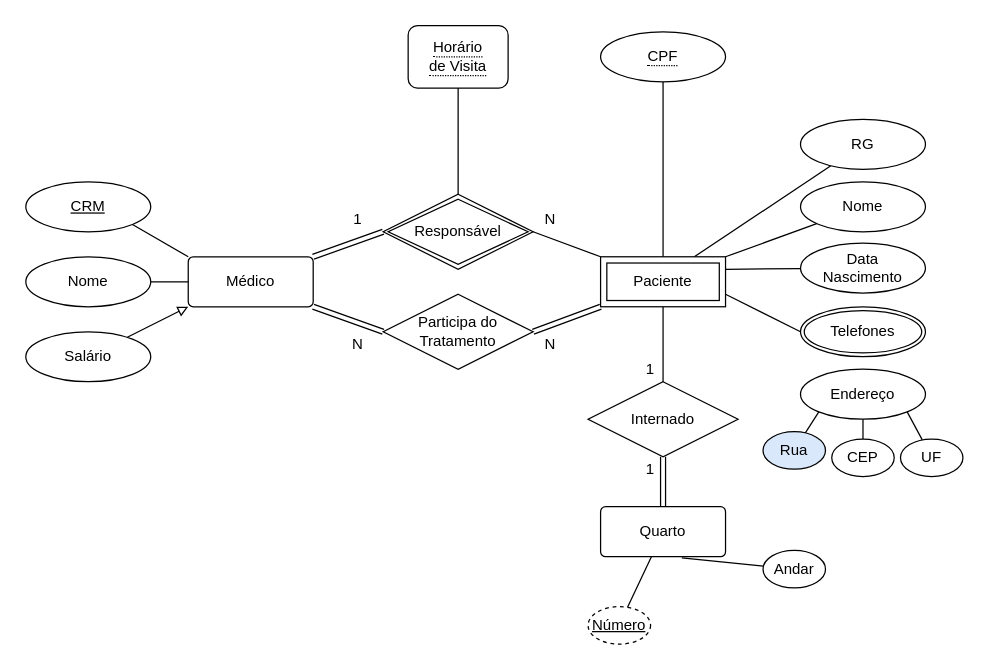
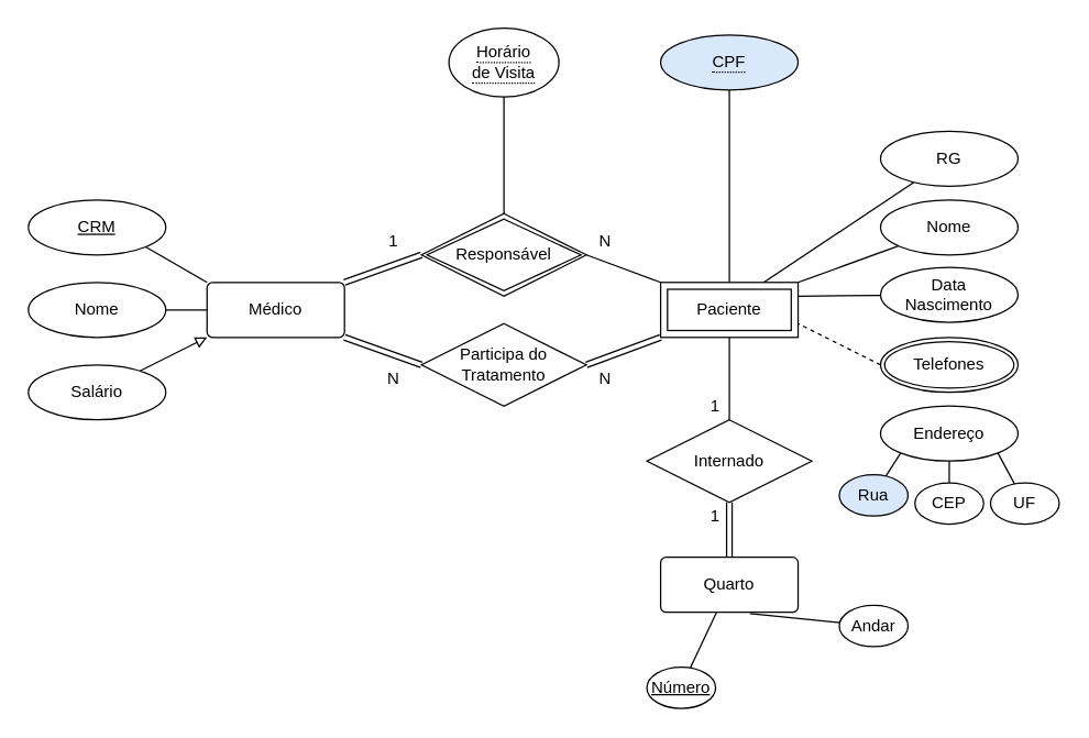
  <mxCell id="0" />
  <mxCell id="1" parent="0" />
  <mxCell id="2" value="Médico" style="rounded=1;arcSize=10;whiteSpace=wrap;html=1;align=center;" parent="1" vertex="1"><mxGeometry x="150" y="205" width="100" height="40" as="geometry" /></mxCell>
  <mxCell id="3" style="rounded=0;orthogonalLoop=1;jettySize=auto;html=1;entryX=0;entryY=0;entryDx=0;entryDy=0;endArrow=none;endFill=0;exitX=1;exitY=1;exitDx=0;exitDy=0;" parent="1" source="6" target="2" edge="1"><mxGeometry relative="1" as="geometry" /></mxCell>
  <mxCell id="4" style="edgeStyle=none;rounded=0;orthogonalLoop=1;jettySize=auto;html=1;entryX=0;entryY=0.5;entryDx=0;entryDy=0;endArrow=none;endFill=0;" parent="1" source="7" target="2" edge="1"><mxGeometry relative="1" as="geometry" /></mxCell>
  <mxCell id="5" style="edgeStyle=none;rounded=0;orthogonalLoop=1;jettySize=auto;html=1;entryX=0;entryY=1;entryDx=0;entryDy=0;endArrow=block;endFill=0;" parent="1" source="8" target="2" edge="1"><mxGeometry relative="1" as="geometry" /></mxCell>
  <mxCell id="6" value="CRM" style="ellipse;whiteSpace=wrap;html=1;align=center;fontStyle=4;" parent="1" vertex="1"><mxGeometry x="20" y="145" width="100" height="40" as="geometry" /></mxCell>
  <mxCell id="7" value="Nome" style="ellipse;whiteSpace=wrap;html=1;align=center;fontStyle=0;" parent="1" vertex="1"><mxGeometry x="20" y="205" width="100" height="40" as="geometry" /></mxCell>
  <mxCell id="8" value="Salário" style="ellipse;whiteSpace=wrap;html=1;align=center;fontStyle=0;" parent="1" vertex="1"><mxGeometry x="20" y="265" width="100" height="40" as="geometry" /></mxCell>
  <mxCell id="9" style="edgeStyle=none;rounded=0;orthogonalLoop=1;jettySize=auto;html=1;entryX=0.5;entryY=0;entryDx=0;entryDy=0;endArrow=none;endFill=0;shape=link;" parent="1" source="30" target="26" edge="1"><mxGeometry relative="1" as="geometry" /></mxCell>
  <mxCell id="10" style="edgeStyle=none;rounded=0;orthogonalLoop=1;jettySize=auto;html=1;entryX=0.5;entryY=0;entryDx=0;entryDy=0;endArrow=none;endFill=0;exitX=0.5;exitY=1;exitDx=0;exitDy=0;" parent="1" source="35" target="32" edge="1"><mxGeometry relative="1" as="geometry"><mxPoint x="507.774" y="44.969" as="sourcePoint" /><mxPoint x="530" y="205" as="targetPoint" /></mxGeometry></mxCell>
  <mxCell id="11" value="Endereço" style="ellipse;whiteSpace=wrap;html=1;align=center;" parent="1" vertex="1"><mxGeometry x="640" y="295" width="100" height="40" as="geometry" /></mxCell>
- <mxCell id="12" style="edgeStyle=none;rounded=0;orthogonalLoop=1;jettySize=auto;html=1;endArrow=none;endFill=0;exitX=0;exitY=0.5;exitDx=0;exitDy=0;entryX=1;entryY=0.75;entryDx=0;entryDy=0;" parent="1" source="19" target="32" edge="1"><mxGeometry relative="1" as="geometry"><mxPoint x="635.279" y="246.056" as="sourcePoint" /><mxPoint x="580" y="235" as="targetPoint" /></mxGeometry></mxCell>
+ <mxCell id="12" style="edgeStyle=none;rounded=0;orthogonalLoop=1;jettySize=auto;html=1;endArrow=none;endFill=0;exitX=0;exitY=0.5;exitDx=0;exitDy=0;entryX=1;entryY=0.75;entryDx=0;entryDy=0;dashed=1;" parent="1" source="19" target="32" edge="1"><mxGeometry relative="1" as="geometry"><mxPoint x="635.279" y="246.056" as="sourcePoint" /><mxPoint x="580" y="235" as="targetPoint" /></mxGeometry></mxCell>
  <mxCell id="13" style="edgeStyle=none;rounded=0;orthogonalLoop=1;jettySize=auto;html=1;entryX=0.75;entryY=0;entryDx=0;entryDy=0;endArrow=none;endFill=0;" parent="1" source="14" target="32" edge="1"><mxGeometry relative="1" as="geometry"><mxPoint x="555" y="205" as="targetPoint" /></mxGeometry></mxCell>
  <mxCell id="14" value="RG" style="ellipse;whiteSpace=wrap;html=1;align=center;" parent="1" vertex="1"><mxGeometry x="640" y="95" width="100" height="40" as="geometry" /></mxCell>
  <mxCell id="15" style="edgeStyle=none;rounded=0;orthogonalLoop=1;jettySize=auto;html=1;endArrow=none;endFill=0;entryX=1;entryY=0;entryDx=0;entryDy=0;" parent="1" source="16" target="32" edge="1"><mxGeometry relative="1" as="geometry"><mxPoint x="580" y="205" as="targetPoint" /></mxGeometry></mxCell>
  <mxCell id="16" value="Nome" style="ellipse;whiteSpace=wrap;html=1;align=center;" parent="1" vertex="1"><mxGeometry x="640" y="145" width="100" height="40" as="geometry" /></mxCell>
  <mxCell id="17" style="edgeStyle=none;rounded=0;orthogonalLoop=1;jettySize=auto;html=1;endArrow=none;endFill=0;entryX=1;entryY=0.25;entryDx=0;entryDy=0;" parent="1" source="18" target="32" edge="1"><mxGeometry relative="1" as="geometry"><mxPoint x="579" y="221" as="targetPoint" /></mxGeometry></mxCell>
  <mxCell id="18" value="Data&lt;br&gt;Nascimento" style="ellipse;whiteSpace=wrap;html=1;align=center;" parent="1" vertex="1"><mxGeometry x="640" y="194" width="100" height="40" as="geometry" /></mxCell>
  <mxCell id="19" value="Telefones" style="ellipse;shape=doubleEllipse;margin=3;whiteSpace=wrap;html=1;align=center;" parent="1" vertex="1"><mxGeometry x="640" y="245" width="100" height="40" as="geometry" /></mxCell>
  <mxCell id="20" style="edgeStyle=none;rounded=0;orthogonalLoop=1;jettySize=auto;html=1;entryX=0;entryY=1;entryDx=0;entryDy=0;endArrow=none;endFill=0;" parent="1" source="21" target="11" edge="1"><mxGeometry relative="1" as="geometry" /></mxCell>
  <mxCell id="21" value="Rua" style="ellipse;whiteSpace=wrap;html=1;align=center;fillColor=#dae8fc;" parent="1" vertex="1"><mxGeometry x="610" y="345" width="50" height="30" as="geometry" /></mxCell>
  <mxCell id="22" style="edgeStyle=none;rounded=0;orthogonalLoop=1;jettySize=auto;html=1;entryX=0.5;entryY=1;entryDx=0;entryDy=0;endArrow=none;endFill=0;" parent="1" source="23" target="11" edge="1"><mxGeometry relative="1" as="geometry"><mxPoint x="704.645" y="335.002" as="targetPoint" /></mxGeometry></mxCell>
  <mxCell id="23" value="CEP" style="ellipse;whiteSpace=wrap;html=1;align=center;" parent="1" vertex="1"><mxGeometry x="665" y="350.86" width="50" height="30" as="geometry" /></mxCell>
  <mxCell id="24" style="edgeStyle=none;rounded=0;orthogonalLoop=1;jettySize=auto;html=1;entryX=1;entryY=1;entryDx=0;entryDy=0;endArrow=none;endFill=0;" parent="1" source="25" target="11" edge="1"><mxGeometry relative="1" as="geometry"><mxPoint x="737" y="335" as="targetPoint" /></mxGeometry></mxCell>
  <mxCell id="25" value="UF" style="ellipse;whiteSpace=wrap;html=1;align=center;" parent="1" vertex="1"><mxGeometry x="720" y="350.86" width="50" height="30" as="geometry" /></mxCell>
  <mxCell id="26" value="Quarto" style="rounded=1;arcSize=10;whiteSpace=wrap;html=1;align=center;" parent="1" vertex="1"><mxGeometry x="480" y="405" width="100" height="40" as="geometry" /></mxCell>
  <mxCell id="27" style="edgeStyle=none;rounded=0;orthogonalLoop=1;jettySize=auto;html=1;endArrow=none;endFill=0;" parent="1" source="28" target="26" edge="1"><mxGeometry relative="1" as="geometry" /></mxCell>
- <mxCell id="28" value="Número" style="ellipse;whiteSpace=wrap;html=1;align=center;fontStyle=4;dashed=1;" parent="1" vertex="1"><mxGeometry x="470" y="485" width="50" height="30" as="geometry" /></mxCell>
+ <mxCell id="28" value="Número" style="ellipse;whiteSpace=wrap;html=1;align=center;fontStyle=4;" parent="1" vertex="1"><mxGeometry x="470" y="485" width="50" height="30" as="geometry" /></mxCell>
  <mxCell id="29" style="edgeStyle=none;rounded=0;orthogonalLoop=1;jettySize=auto;html=1;endArrow=none;endFill=0;entryX=1;entryY=0.5;entryDx=0;entryDy=0;exitX=0;exitY=0;exitDx=0;exitDy=0;" parent="1" source="32" target="34" edge="1"><mxGeometry relative="1" as="geometry"><mxPoint x="480" y="225" as="sourcePoint" /><mxPoint x="430" y="225" as="targetPoint" /></mxGeometry></mxCell>
  <mxCell id="30" value="Internado" style="shape=rhombus;perimeter=rhombusPerimeter;whiteSpace=wrap;html=1;align=center;" parent="1" vertex="1"><mxGeometry x="470" y="305" width="120" height="60" as="geometry" /></mxCell>
  <mxCell id="31" style="edgeStyle=none;rounded=0;orthogonalLoop=1;jettySize=auto;html=1;entryX=0.5;entryY=0;entryDx=0;entryDy=0;endArrow=none;endFill=0;exitX=0.5;exitY=1;exitDx=0;exitDy=0;" parent="1" source="32" target="30" edge="1"><mxGeometry relative="1" as="geometry"><mxPoint x="530" y="245" as="sourcePoint" /><mxPoint x="530" y="415" as="targetPoint" /></mxGeometry></mxCell>
  <mxCell id="32" value="Paciente" style="shape=ext;margin=3;double=1;whiteSpace=wrap;html=1;align=center;" parent="1" vertex="1"><mxGeometry x="480" y="205" width="100" height="40" as="geometry" /></mxCell>
  <mxCell id="33" value="" style="edgeStyle=none;rounded=0;orthogonalLoop=1;jettySize=auto;html=1;endArrow=none;endFill=0;exitX=0;exitY=0.5;exitDx=0;exitDy=0;entryX=1;entryY=0;entryDx=0;entryDy=0;shape=link;" parent="1" source="34" target="2" edge="1"><mxGeometry relative="1" as="geometry" /></mxCell>
  <mxCell id="34" value="Responsável" style="shape=rhombus;double=1;perimeter=rhombusPerimeter;whiteSpace=wrap;html=1;align=center;" parent="1" vertex="1"><mxGeometry x="306" y="155" width="120" height="60" as="geometry" /></mxCell>
- <mxCell id="35" value="&lt;span style=&quot;border-bottom: 1px dotted&quot;&gt;CPF&lt;/span&gt;" style="ellipse;whiteSpace=wrap;html=1;align=center;fontStyle=0" parent="1" vertex="1"><mxGeometry x="480" y="25" width="100" height="40" as="geometry" /></mxCell>
+ <mxCell id="35" value="&lt;span style=&quot;border-bottom: 1px dotted&quot;&gt;CPF&lt;/span&gt;" style="ellipse;whiteSpace=wrap;html=1;align=center;fontStyle=0;fillColor=#dae8fc;" parent="1" vertex="1"><mxGeometry x="480" y="25" width="100" height="40" as="geometry" /></mxCell>
  <mxCell id="36" style="edgeStyle=none;rounded=0;orthogonalLoop=1;jettySize=auto;html=1;entryX=1;entryY=1;entryDx=0;entryDy=0;endArrow=none;endFill=0;exitX=0;exitY=0.5;exitDx=0;exitDy=0;shape=link;" parent="1" source="38" target="2" edge="1"><mxGeometry relative="1" as="geometry" /></mxCell>
  <mxCell id="37" style="edgeStyle=none;rounded=0;orthogonalLoop=1;jettySize=auto;html=1;entryX=0;entryY=1;entryDx=0;entryDy=0;endArrow=none;endFill=0;exitX=1;exitY=0.5;exitDx=0;exitDy=0;shape=link;" parent="1" source="38" target="32" edge="1"><mxGeometry relative="1" as="geometry" /></mxCell>
  <mxCell id="38" value="Participa do Tratamento" style="shape=rhombus;perimeter=rhombusPerimeter;whiteSpace=wrap;html=1;align=center;" parent="1" vertex="1"><mxGeometry x="306" y="235" width="120" height="60" as="geometry" /></mxCell>
  <mxCell id="39" style="edgeStyle=none;rounded=0;orthogonalLoop=1;jettySize=auto;html=1;endArrow=none;endFill=0;entryX=0.65;entryY=1.025;entryDx=0;entryDy=0;entryPerimeter=0;" parent="1" source="40" target="26" edge="1"><mxGeometry relative="1" as="geometry"><mxPoint x="579.231" y="455" as="targetPoint" /></mxGeometry></mxCell>
  <mxCell id="40" value="Andar" style="ellipse;whiteSpace=wrap;html=1;align=center;fontStyle=0;" parent="1" vertex="1"><mxGeometry x="610" y="440" width="50" height="30" as="geometry" /></mxCell>
  <mxCell id="41" style="rounded=0;orthogonalLoop=1;jettySize=auto;html=1;entryX=0.5;entryY=0;entryDx=0;entryDy=0;endArrow=none;endFill=0;" parent="1" source="42" target="34" edge="1"><mxGeometry relative="1" as="geometry" /></mxCell>
- <mxCell id="42" value="&lt;span style=&quot;border-bottom: 1px dotted&quot;&gt;Horário&lt;br&gt;de Visita&lt;br&gt;&lt;/span&gt;" style="whiteSpace=wrap;html=1;align=center;rounded=1;" parent="1" vertex="1"><mxGeometry x="326" y="20" width="80" height="50" as="geometry" /></mxCell>
+ <mxCell id="42" value="&lt;span style=&quot;border-bottom: 1px dotted&quot;&gt;Horário&lt;br&gt;de Visita&lt;br&gt;&lt;/span&gt;" style="ellipse;whiteSpace=wrap;html=1;align=center;" parent="1" vertex="1"><mxGeometry x="326" y="20" width="80" height="50" as="geometry" /></mxCell>
  <mxCell id="43" value="N" style="text;html=1;strokeColor=none;fillColor=none;align=center;verticalAlign=middle;whiteSpace=wrap;rounded=0;" parent="1" vertex="1"><mxGeometry x="420" y="165" width="40" height="20" as="geometry" /></mxCell>
  <mxCell id="44" value="1" style="text;html=1;strokeColor=none;fillColor=none;align=center;verticalAlign=middle;whiteSpace=wrap;rounded=0;" parent="1" vertex="1"><mxGeometry x="266" y="165" width="40" height="20" as="geometry" /></mxCell>
  <mxCell id="45" value="N" style="text;html=1;strokeColor=none;fillColor=none;align=center;verticalAlign=middle;whiteSpace=wrap;rounded=0;" parent="1" vertex="1"><mxGeometry x="420" y="265" width="40" height="20" as="geometry" /></mxCell>
  <mxCell id="46" value="N" style="text;html=1;strokeColor=none;fillColor=none;align=center;verticalAlign=middle;whiteSpace=wrap;rounded=0;" parent="1" vertex="1"><mxGeometry x="266" y="265" width="40" height="20" as="geometry" /></mxCell>
  <mxCell id="47" value="1" style="text;html=1;strokeColor=none;fillColor=none;align=center;verticalAlign=middle;whiteSpace=wrap;rounded=0;" parent="1" vertex="1"><mxGeometry x="500" y="365" width="40" height="20" as="geometry" /></mxCell>
  <mxCell id="48" value="1" style="text;html=1;strokeColor=none;fillColor=none;align=center;verticalAlign=middle;whiteSpace=wrap;rounded=0;" parent="1" vertex="1"><mxGeometry x="500" y="285" width="40" height="20" as="geometry" /></mxCell>
